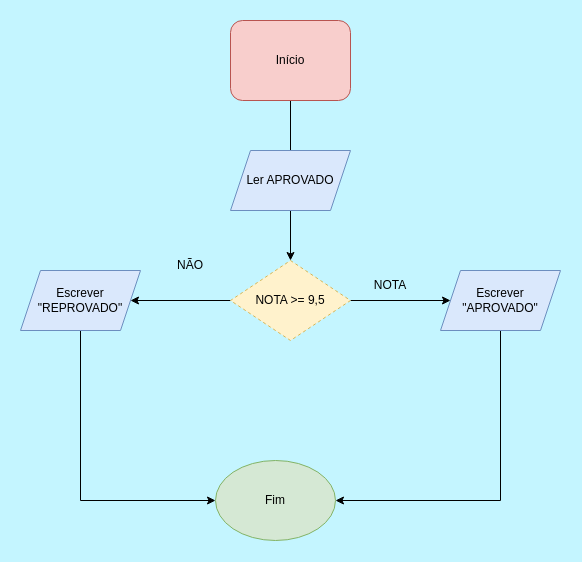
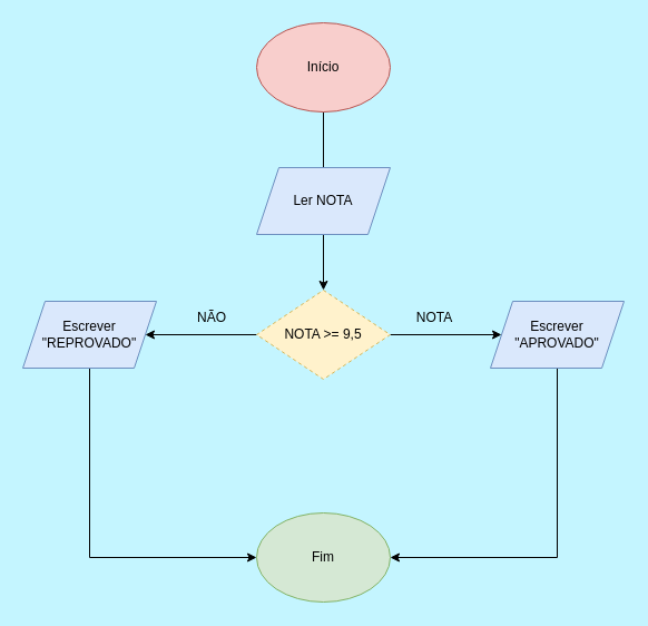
  <mxCell id="0" />
  <mxCell id="1" parent="0" />
  <mxCell id="2" value="" style="edgeStyle=orthogonalEdgeStyle;rounded=0;orthogonalLoop=1;jettySize=auto;html=1;endArrow=none;" edge="1" parent="1" source="3" target="5"><mxGeometry relative="1" as="geometry" /></mxCell>
- <mxCell id="3" value="Início" style="whiteSpace=wrap;html=1;fillColor=#f8cecc;strokeColor=#b85450;rounded=1;" vertex="1" parent="1"><mxGeometry x="230" y="20" width="120" height="80" as="geometry" /></mxCell>
+ <mxCell id="3" value="Início" style="ellipse;whiteSpace=wrap;html=1;fillColor=#f8cecc;strokeColor=#b85450;" vertex="1" parent="1"><mxGeometry x="230" y="20" width="120" height="80" as="geometry" /></mxCell>
  <mxCell id="4" value="" style="edgeStyle=orthogonalEdgeStyle;rounded=0;orthogonalLoop=1;jettySize=auto;html=1;" edge="1" parent="1" source="5" target="8"><mxGeometry relative="1" as="geometry" /></mxCell>
- <mxCell id="5" value="Ler APROVADO" style="shape=parallelogram;perimeter=parallelogramPerimeter;whiteSpace=wrap;html=1;fixedSize=1;fillColor=#dae8fc;strokeColor=#6c8ebf;" vertex="1" parent="1"><mxGeometry x="230" y="150" width="120" height="60" as="geometry" /></mxCell>
+ <mxCell id="5" value="Ler NOTA" style="shape=parallelogram;perimeter=parallelogramPerimeter;whiteSpace=wrap;html=1;fixedSize=1;fillColor=#dae8fc;strokeColor=#6c8ebf;" vertex="1" parent="1"><mxGeometry x="230" y="150" width="120" height="60" as="geometry" /></mxCell>
  <mxCell id="6" value="" style="edgeStyle=orthogonalEdgeStyle;rounded=0;orthogonalLoop=1;jettySize=auto;html=1;strokeColor=default;" edge="1" parent="1" source="8" target="10"><mxGeometry relative="1" as="geometry" /></mxCell>
  <mxCell id="7" value="" style="edgeStyle=orthogonalEdgeStyle;rounded=0;orthogonalLoop=1;jettySize=auto;html=1;" edge="1" parent="1" source="8" target="12"><mxGeometry relative="1" as="geometry" /></mxCell>
  <mxCell id="8" value="NOTA &amp;gt;= 9,5" style="rhombus;whiteSpace=wrap;html=1;fillColor=#fff2cc;strokeColor=#d6b656;dashed=1;" vertex="1" parent="1"><mxGeometry x="230" y="260" width="120" height="80" as="geometry" /></mxCell>
  <mxCell id="9" style="edgeStyle=orthogonalEdgeStyle;rounded=0;orthogonalLoop=1;jettySize=auto;html=1;" edge="1" parent="1" source="10" target="15"><mxGeometry relative="1" as="geometry"><mxPoint x="220" y="510" as="targetPoint" /><Array as="points"><mxPoint x="80" y="500" /></Array></mxGeometry></mxCell>
  <mxCell id="10" value="Escrever&lt;div&gt;&quot;REPROVADO&quot;&lt;/div&gt;" style="shape=parallelogram;perimeter=parallelogramPerimeter;whiteSpace=wrap;html=1;fixedSize=1;fillColor=#dae8fc;strokeColor=#6c8ebf;" vertex="1" parent="1"><mxGeometry x="20" y="270" width="120" height="60" as="geometry" /></mxCell>
  <mxCell id="11" style="edgeStyle=orthogonalEdgeStyle;rounded=0;orthogonalLoop=1;jettySize=auto;html=1;" edge="1" parent="1" source="12" target="15"><mxGeometry relative="1" as="geometry"><mxPoint x="390" y="520" as="targetPoint" /><Array as="points"><mxPoint x="500" y="500" /></Array></mxGeometry></mxCell>
  <mxCell id="12" value="Escrever&lt;div&gt;&quot;APROVADO&quot;&lt;/div&gt;" style="shape=parallelogram;perimeter=parallelogramPerimeter;whiteSpace=wrap;html=1;fixedSize=1;fillColor=#dae8fc;strokeColor=#6c8ebf;" vertex="1" parent="1"><mxGeometry x="440" y="270" width="120" height="60" as="geometry" /></mxCell>
- <mxCell id="13" value="NÃO" style="text;html=1;align=center;verticalAlign=middle;whiteSpace=wrap;rounded=0;" vertex="1" parent="1"><mxGeometry x="160" y="250" width="60" height="30" as="geometry" /></mxCell>
+ <mxCell id="13" value="NÃO" style="text;html=1;align=center;verticalAlign=middle;whiteSpace=wrap;rounded=0;" vertex="1" parent="1"><mxGeometry x="160" y="270" width="60" height="30" as="geometry" /></mxCell>
  <mxCell id="14" value="NOTA" style="text;html=1;align=center;verticalAlign=middle;whiteSpace=wrap;rounded=0;" vertex="1" parent="1"><mxGeometry x="360" y="270" width="60" height="30" as="geometry" /></mxCell>
- <mxCell id="15" value="Fim" style="ellipse;whiteSpace=wrap;html=1;fillColor=#d5e8d4;strokeColor=#82b366;" vertex="1" parent="1"><mxGeometry x="215" y="460" width="120" height="80" as="geometry" /></mxCell>
+ <mxCell id="15" value="Fim" style="ellipse;whiteSpace=wrap;html=1;fillColor=#d5e8d4;strokeColor=#82b366;" vertex="1" parent="1"><mxGeometry x="230" y="460" width="120" height="80" as="geometry" /></mxCell>
